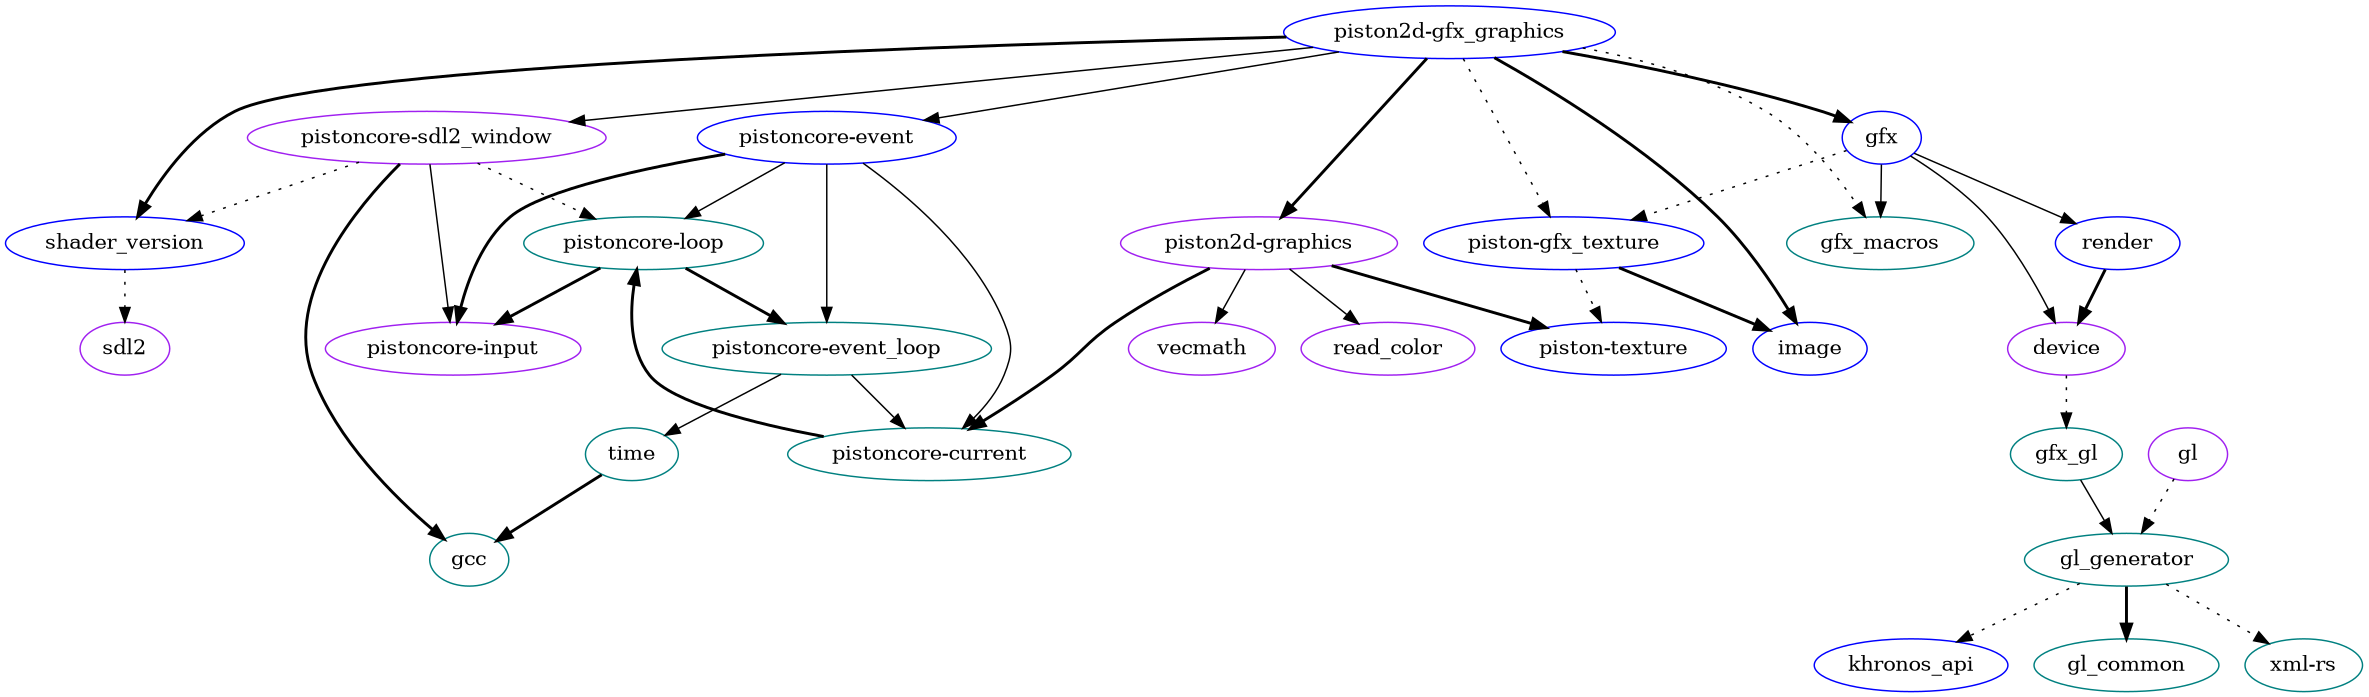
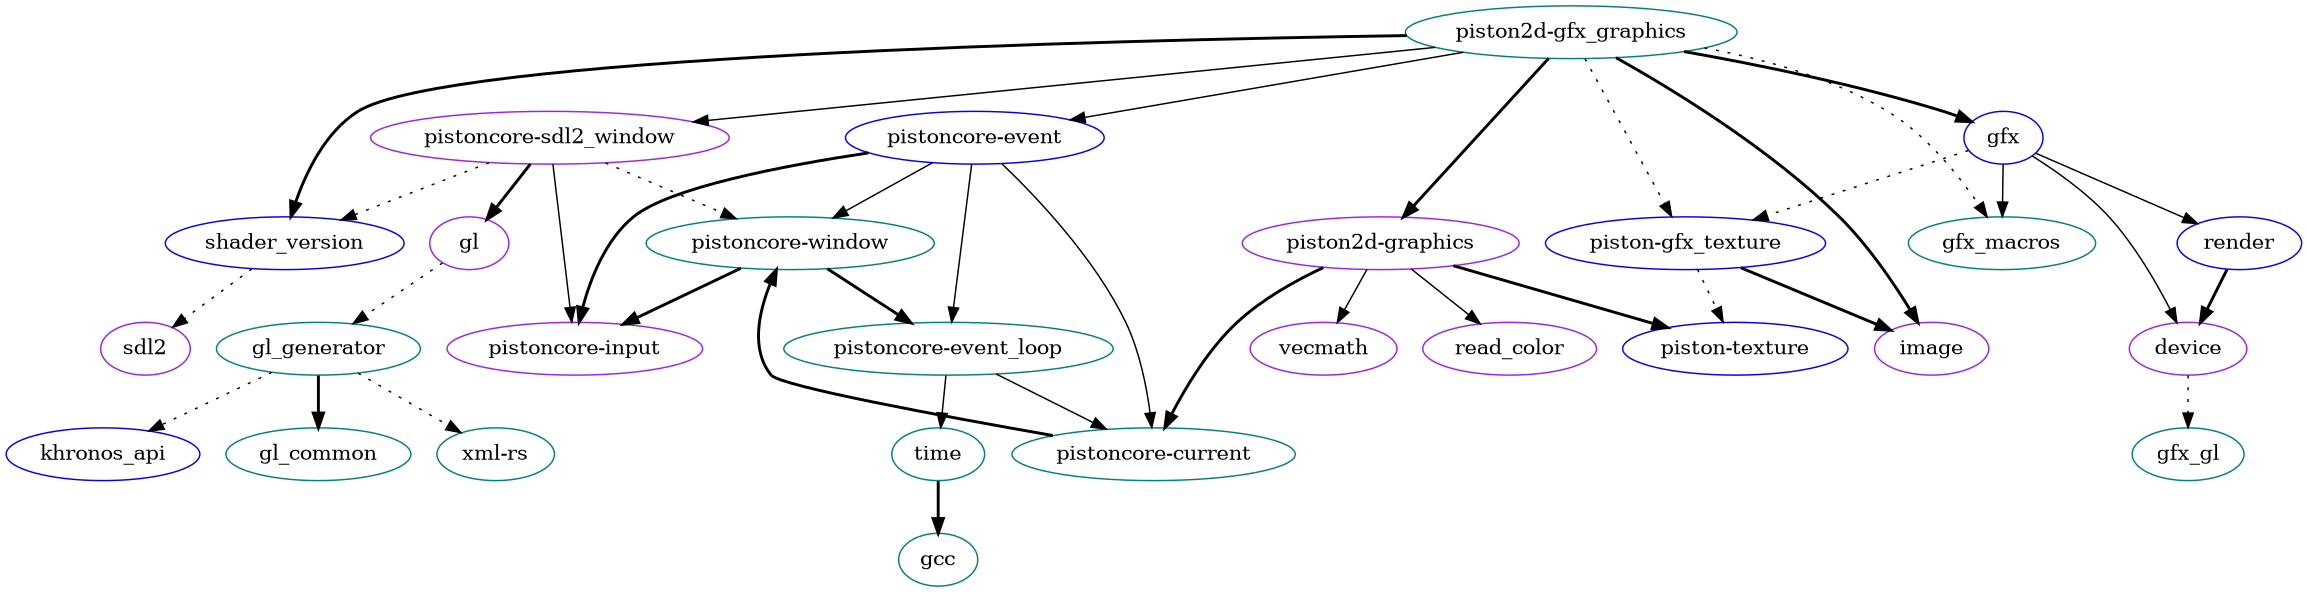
  digraph {
    node [color=teal]
    edge [style=bold]
-   n1 [color=blue label="piston2d-gfx_graphics"]
+   n1 [label="piston2d-gfx_graphics"]
    n2 [color=purple label="pistoncore-sdl2_window"]
    n3 [color=blue label=shader_version]
    n4 [color=purple label="piston2d-graphics"]
    n5 [color=blue label=gfx]
-   n6 [color=blue label=image]
+   n6 [color=purple label=image]
    n7 [color=blue label="piston-gfx_texture"]
    n8 [label=gfx_macros]
    n9 [color=blue label="pistoncore-event"]
-   n10 [label="pistoncore-loop"]
+   n10 [label="pistoncore-window"]
    n11 [color=purple label="pistoncore-input"]
    n12 [color=purple label=gl]
    n13 [color=purple label=sdl2]
    n14 [label="pistoncore-current"]
    n15 [color=purple label=vecmath]
    n16 [color=purple label=read_color]
    n17 [color=blue label="piston-texture"]
    n18 [color=purple label=device]
    n19 [color=blue label=render]
    n20 [label="pistoncore-event_loop"]
    n21 [label=time]
    n22 [label=gcc]
    n23 [label=gl_generator]
    n24 [color=blue label=khronos_api]
    n25 [label=gl_common]
    n26 [label="xml-rs"]
    n27 [label=gfx_gl]
    n1 -> n2 [style=solid]
    n1 -> n3
    n1 -> n4
    n1 -> n5
    n1 -> n6
    n1 -> n7 [style=dotted]
    n1 -> n8 [style=dotted]
    n1 -> n9 [style=solid]
    n2 -> n3 [style=dotted]
    n2 -> n10 [style=dotted]
    n2 -> n11 [style=solid]
-   n2 -> n22
+   n2 -> n12
    n3 -> n13 [style=dotted]
    n4 -> n14
    n4 -> n15 [style=solid]
    n4 -> n16 [style=solid]
    n4 -> n17
    n5 -> n7 [style=dotted]
    n5 -> n8 [style=solid]
    n5 -> n18 [style=solid]
    n5 -> n19 [style=solid]
    n7 -> n6
    n7 -> n17 [style=dotted]
    n9 -> n10 [style=solid]
    n9 -> n11
    n9 -> n14 [style=solid]
    n9 -> n20 [style=solid]
    n10 -> n11
    n10 -> n20
    n12 -> n23 [style=dotted]
    n14 -> n10
    n18 -> n27 [style=dotted]
    n19 -> n18
    n20 -> n14 [style=solid]
    n20 -> n21 [style=solid]
    n21 -> n22
    n23 -> n24 [style=dotted]
    n23 -> n25
    n23 -> n26 [style=dotted]
-   n27 -> n23 [style=solid]
  }
